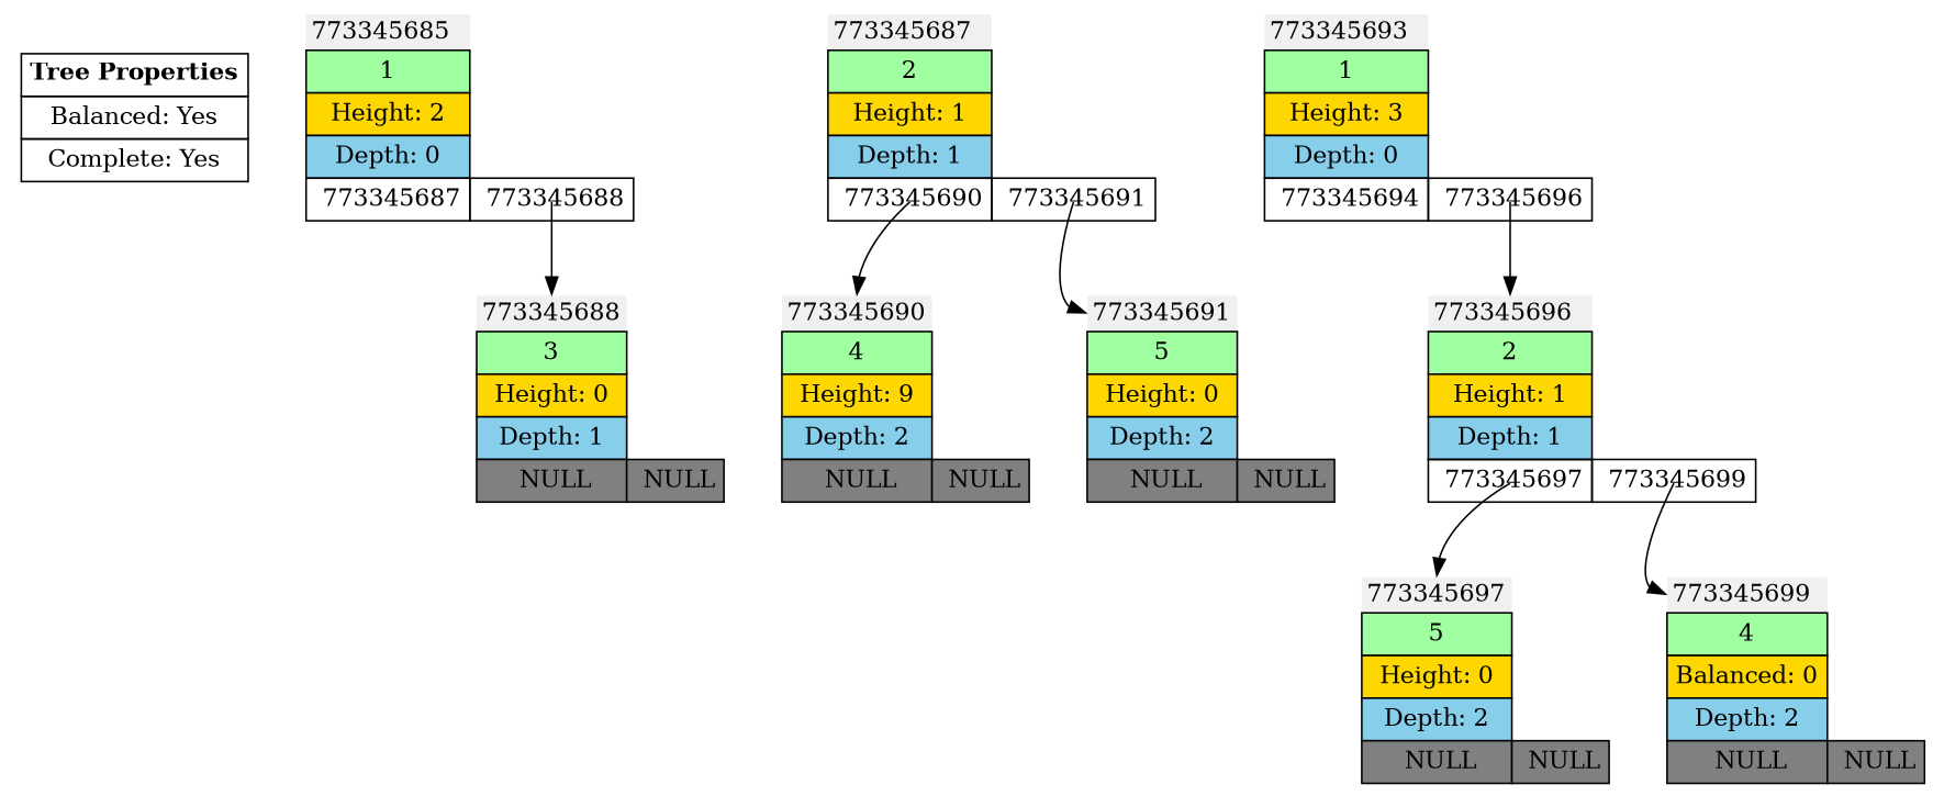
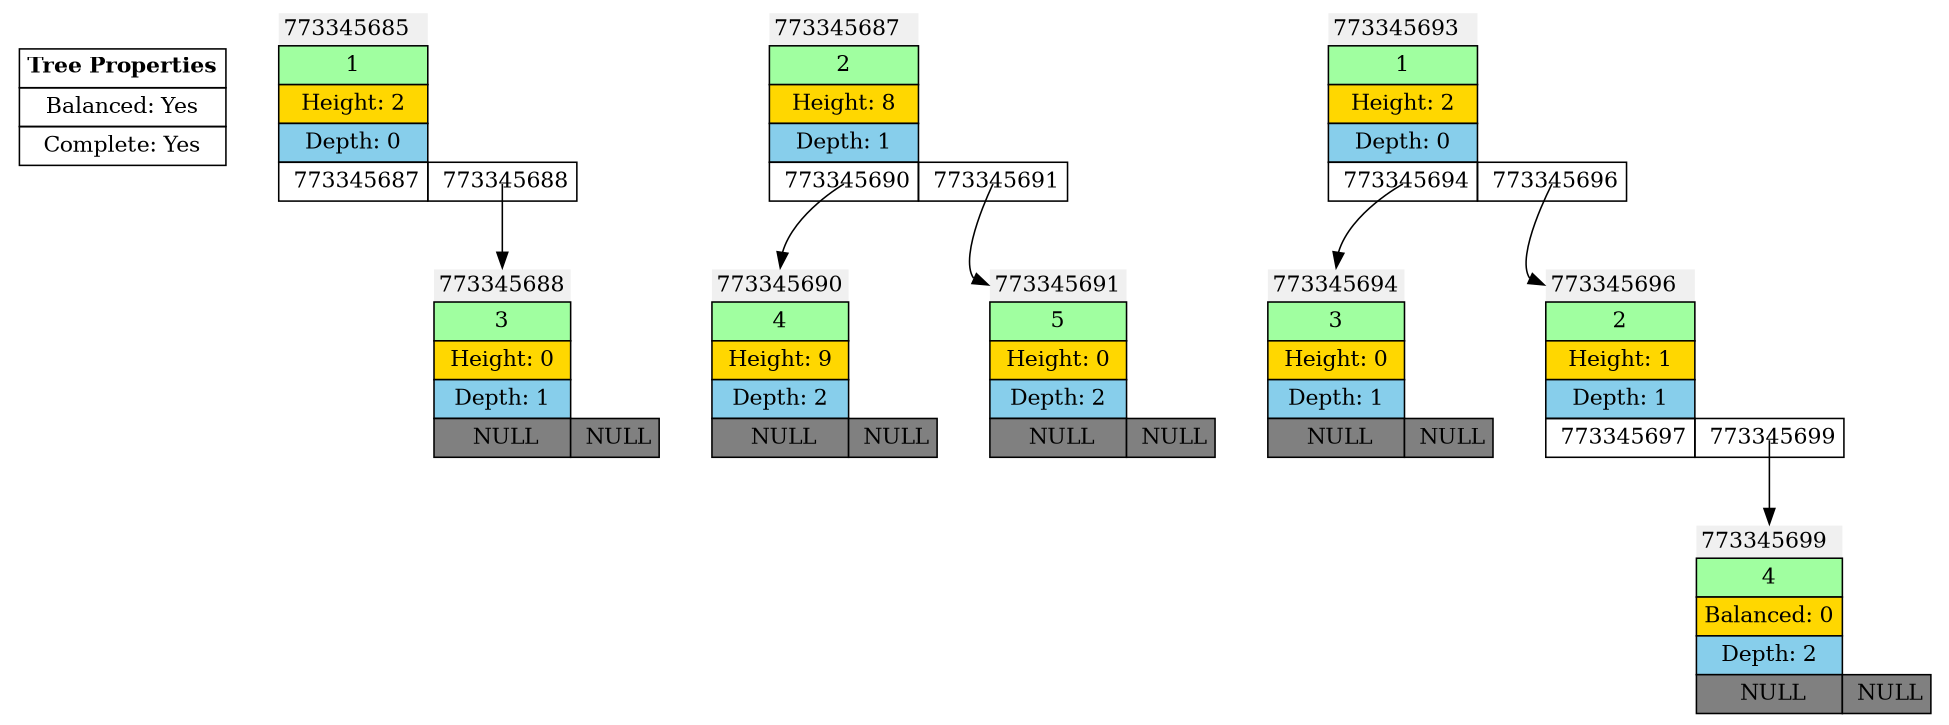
  digraph {
    rank=same
    rankdir=TB
    node [shape=none]
    edge [arrowtail=dot headport=id tailclip=false tailport="R:c"]
    n1 [label=< <TABLE BORDER="0" CELLBORDER="1" CELLSPACING="0" CELLPADDING="4"> <TR><TD><B>Tree Properties</B></TD></TR> <TR><TD>Balanced: Yes</TD></TR> <TR><TD>Complete: Yes</TD></TR> </TABLE>>]
    n2 [label=< <TABLE BORDER="0" CELLBORDER="1" CELLSPACING="0" CELLPADDING="4" > <TR> <TD CELLPADDING="3" BORDER="0" ALIGN="LEFT" bgcolor="#f0f0f0" PORT="id">773345685</TD> </TR> <TR><TD PORT="val" bgcolor="#a0FFa0">1</TD></TR> <TR><TD bgcolor="#FFD700">Height: 2</TD></TR> <TR><TD bgcolor="#87CEEB">Depth: 0</TD></TR> <TR> <TD PORT="L" > 773345687</TD> <TD PORT="R" > 773345688</TD> </TR></TABLE>>]
    n3 [label=< <TABLE BORDER="0" CELLBORDER="1" CELLSPACING="0" CELLPADDING="4" > <TR> <TD CELLPADDING="3" BORDER="0" ALIGN="LEFT" bgcolor="#f0f0f0" PORT="id">773345688</TD> </TR> <TR><TD PORT="val" bgcolor="#a0FFa0">3</TD></TR> <TR><TD bgcolor="#FFD700">Height: 0</TD></TR> <TR><TD bgcolor="#87CEEB">Depth: 1</TD></TR> <TR> <TD PORT="L" bgcolor="#808080"> NULL</TD> <TD PORT="R" bgcolor="#808080"> NULL</TD> </TR></TABLE>>]
-   n4 [label=< <TABLE BORDER="0" CELLBORDER="1" CELLSPACING="0" CELLPADDING="4" > <TR> <TD CELLPADDING="3" BORDER="0" ALIGN="LEFT" bgcolor="#f0f0f0" PORT="id">773345687</TD> </TR> <TR><TD PORT="val" bgcolor="#a0FFa0">2</TD></TR> <TR><TD bgcolor="#FFD700">Height: 1</TD></TR> <TR><TD bgcolor="#87CEEB">Depth: 1</TD></TR> <TR> <TD PORT="L" > 773345690</TD> <TD PORT="R" > 773345691</TD> </TR></TABLE>>]
+   n4 [label=< <TABLE BORDER="0" CELLBORDER="1" CELLSPACING="0" CELLPADDING="4" > <TR> <TD CELLPADDING="3" BORDER="0" ALIGN="LEFT" bgcolor="#f0f0f0" PORT="id">773345687</TD> </TR> <TR><TD PORT="val" bgcolor="#a0FFa0">2</TD></TR> <TR><TD bgcolor="#FFD700">Height: 8</TD></TR> <TR><TD bgcolor="#87CEEB">Depth: 1</TD></TR> <TR> <TD PORT="L" > 773345690</TD> <TD PORT="R" > 773345691</TD> </TR></TABLE>>]
    n5 [label=< <TABLE BORDER="0" CELLBORDER="1" CELLSPACING="0" CELLPADDING="4" > <TR> <TD CELLPADDING="3" BORDER="0" ALIGN="LEFT" bgcolor="#f0f0f0" PORT="id">773345690</TD> </TR> <TR><TD PORT="val" bgcolor="#a0FFa0">4</TD></TR> <TR><TD bgcolor="#FFD700">Height: 9</TD></TR> <TR><TD bgcolor="#87CEEB">Depth: 2</TD></TR> <TR> <TD PORT="L" bgcolor="#808080"> NULL</TD> <TD PORT="R" bgcolor="#808080"> NULL</TD> </TR></TABLE>>]
    n6 [label=< <TABLE BORDER="0" CELLBORDER="1" CELLSPACING="0" CELLPADDING="4" > <TR> <TD CELLPADDING="3" BORDER="0" ALIGN="LEFT" bgcolor="#f0f0f0" PORT="id">773345691</TD> </TR> <TR><TD PORT="val" bgcolor="#a0FFa0">5</TD></TR> <TR><TD bgcolor="#FFD700">Height: 0</TD></TR> <TR><TD bgcolor="#87CEEB">Depth: 2</TD></TR> <TR> <TD PORT="L" bgcolor="#808080"> NULL</TD> <TD PORT="R" bgcolor="#808080"> NULL</TD> </TR></TABLE>>]
-   n7 [label=< <TABLE BORDER="0" CELLBORDER="1" CELLSPACING="0" CELLPADDING="4" > <TR> <TD CELLPADDING="3" BORDER="0" ALIGN="LEFT" bgcolor="#f0f0f0" PORT="id">773345693</TD> </TR> <TR><TD PORT="val" bgcolor="#a0FFa0">1</TD></TR> <TR><TD bgcolor="#FFD700">Height: 3</TD></TR> <TR><TD bgcolor="#87CEEB">Depth: 0</TD></TR> <TR> <TD PORT="L" > 773345694</TD> <TD PORT="R" > 773345696</TD> </TR></TABLE>>]
+   n7 [label=< <TABLE BORDER="0" CELLBORDER="1" CELLSPACING="0" CELLPADDING="4" > <TR> <TD CELLPADDING="3" BORDER="0" ALIGN="LEFT" bgcolor="#f0f0f0" PORT="id">773345693</TD> </TR> <TR><TD PORT="val" bgcolor="#a0FFa0">1</TD></TR> <TR><TD bgcolor="#FFD700">Height: 2</TD></TR> <TR><TD bgcolor="#87CEEB">Depth: 0</TD></TR> <TR> <TD PORT="L" > 773345694</TD> <TD PORT="R" > 773345696</TD> </TR></TABLE>>]
+   n8 [label=< <TABLE BORDER="0" CELLBORDER="1" CELLSPACING="0" CELLPADDING="4" > <TR> <TD CELLPADDING="3" BORDER="0" ALIGN="LEFT" bgcolor="#f0f0f0" PORT="id">773345694</TD> </TR> <TR><TD PORT="val" bgcolor="#a0FFa0">3</TD></TR> <TR><TD bgcolor="#FFD700">Height: 0</TD></TR> <TR><TD bgcolor="#87CEEB">Depth: 1</TD></TR> <TR> <TD PORT="L" bgcolor="#808080"> NULL</TD> <TD PORT="R" bgcolor="#808080"> NULL</TD> </TR></TABLE>>]
    n9 [label=< <TABLE BORDER="0" CELLBORDER="1" CELLSPACING="0" CELLPADDING="4" > <TR> <TD CELLPADDING="3" BORDER="0" ALIGN="LEFT" bgcolor="#f0f0f0" PORT="id">773345696</TD> </TR> <TR><TD PORT="val" bgcolor="#a0FFa0">2</TD></TR> <TR><TD bgcolor="#FFD700">Height: 1</TD></TR> <TR><TD bgcolor="#87CEEB">Depth: 1</TD></TR> <TR> <TD PORT="L" > 773345697</TD> <TD PORT="R" > 773345699</TD> </TR></TABLE>>]
-   n10 [label=< <TABLE BORDER="0" CELLBORDER="1" CELLSPACING="0" CELLPADDING="4" > <TR> <TD CELLPADDING="3" BORDER="0" ALIGN="LEFT" bgcolor="#f0f0f0" PORT="id">773345697</TD> </TR> <TR><TD PORT="val" bgcolor="#a0FFa0">5</TD></TR> <TR><TD bgcolor="#FFD700">Height: 0</TD></TR> <TR><TD bgcolor="#87CEEB">Depth: 2</TD></TR> <TR> <TD PORT="L" bgcolor="#808080"> NULL</TD> <TD PORT="R" bgcolor="#808080"> NULL</TD> </TR></TABLE>>]
    n11 [label=< <TABLE BORDER="0" CELLBORDER="1" CELLSPACING="0" CELLPADDING="4" > <TR> <TD CELLPADDING="3" BORDER="0" ALIGN="LEFT" bgcolor="#f0f0f0" PORT="id">773345699</TD> </TR> <TR><TD PORT="val" bgcolor="#a0FFa0">4</TD></TR> <TR><TD bgcolor="#FFD700">Balanced: 0</TD></TR> <TR><TD bgcolor="#87CEEB">Depth: 2</TD></TR> <TR> <TD PORT="L" bgcolor="#808080"> NULL</TD> <TD PORT="R" bgcolor="#808080"> NULL</TD> </TR></TABLE>>]
    n2 -> n3
    n4 -> n5 [tailport="L:c"]
    n4 -> n6
+   n7 -> n8 [tailport="L:c"]
    n7 -> n9
-   n9 -> n10 [tailport="L:c"]
    n9 -> n11
  }
